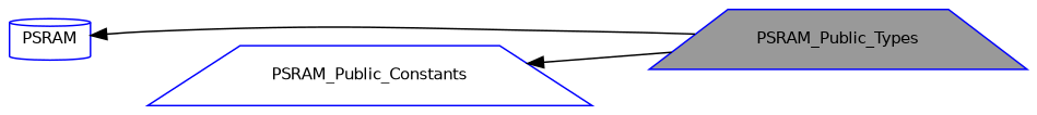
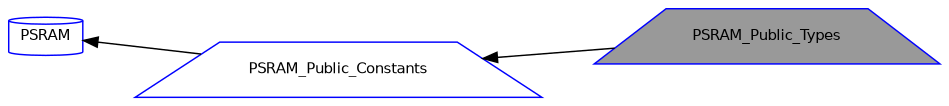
  digraph {
    rankdir=LR
    node [color=blue fillcolor=white fontname=Helvetica fontsize=10 shape=trapezium style=filled]
    edge [dir=back fontname=Helvetica fontsize=10 labelfontname=Helvetica labelfontsize=10 shape=plaintext style=solid]
    n1 [height=0.2 label=PSRAM shape=cylinder width=0.4]
    n2 [fillcolor=grey60 fontcolor=black height=0.2 label=PSRAM_Public_Types width=0.4]
    n3 [height=0.2 label=PSRAM_Public_Constants width=0.4]
-   n1 -> n2
+   n1 -> n3
    n3 -> n2
  }
